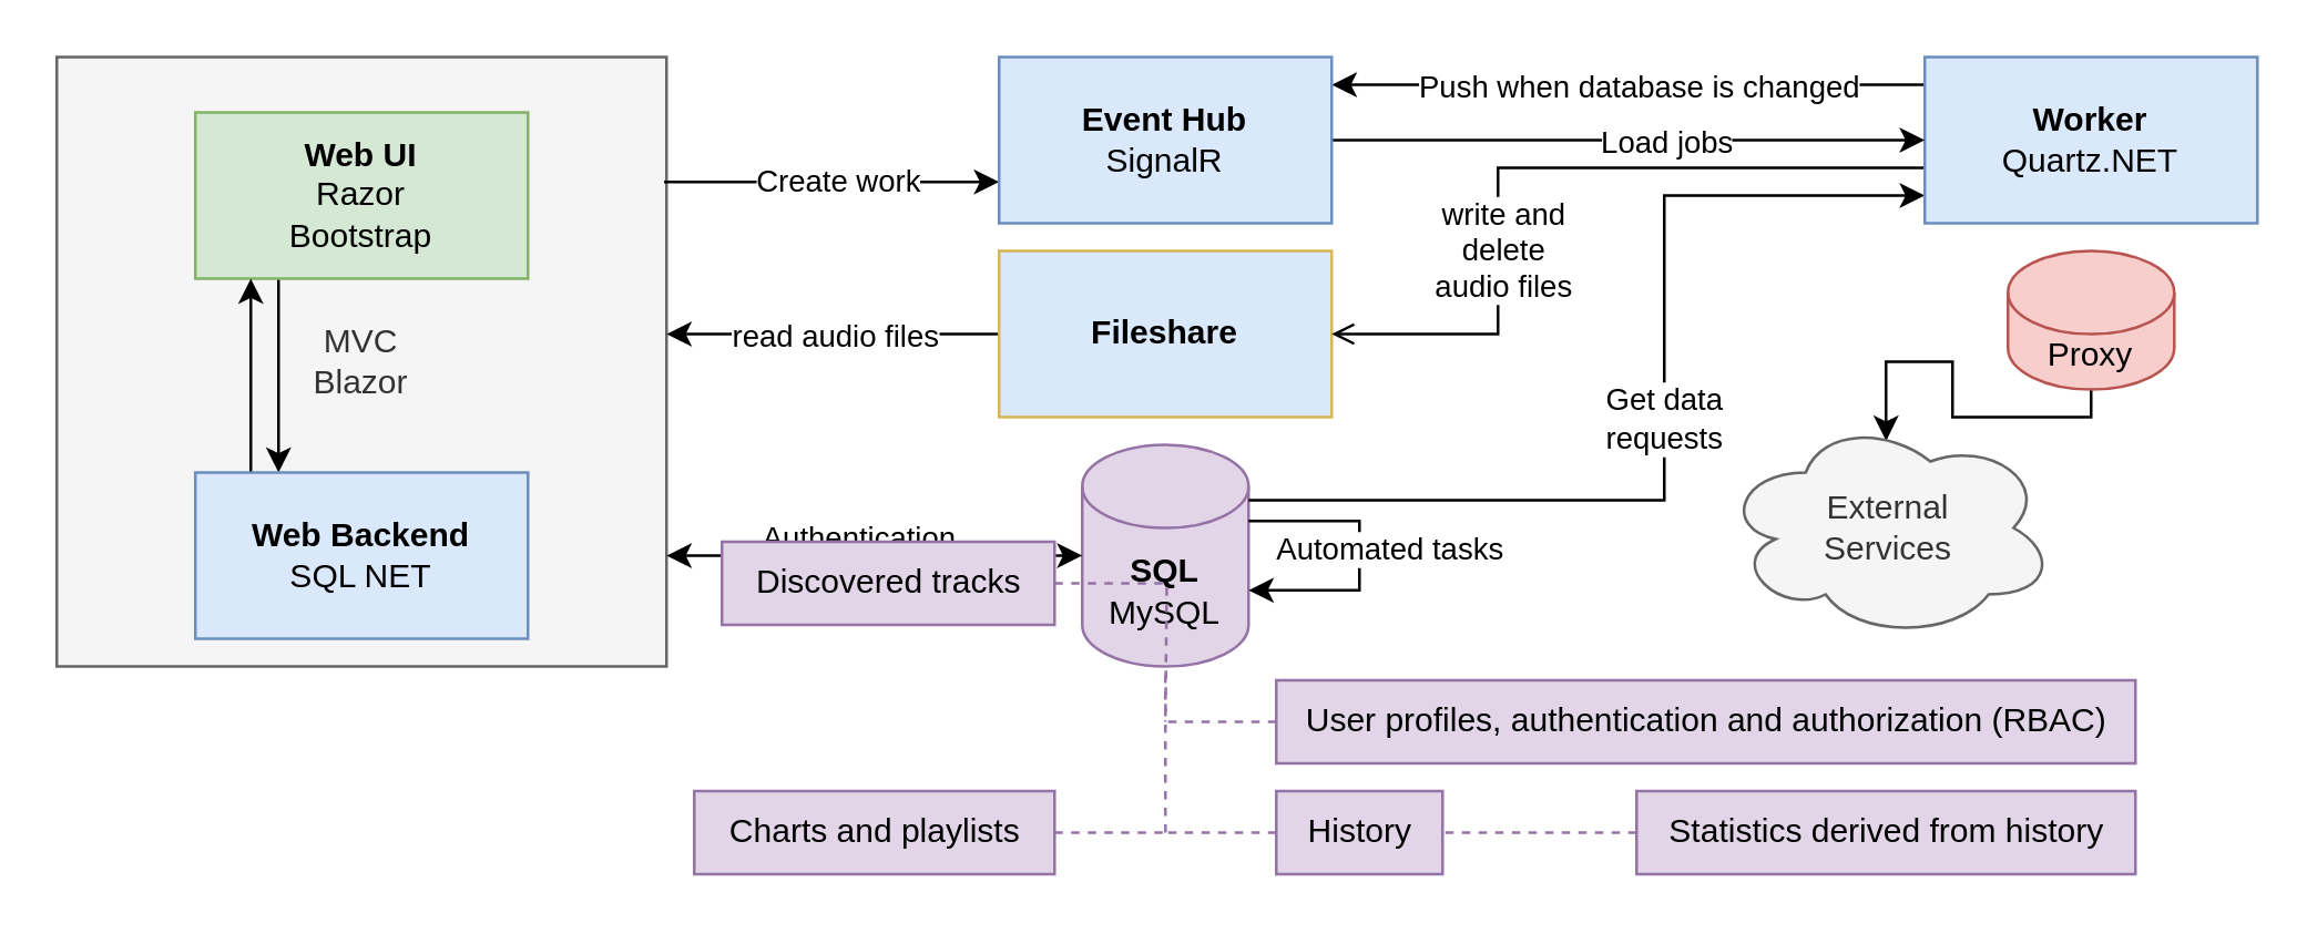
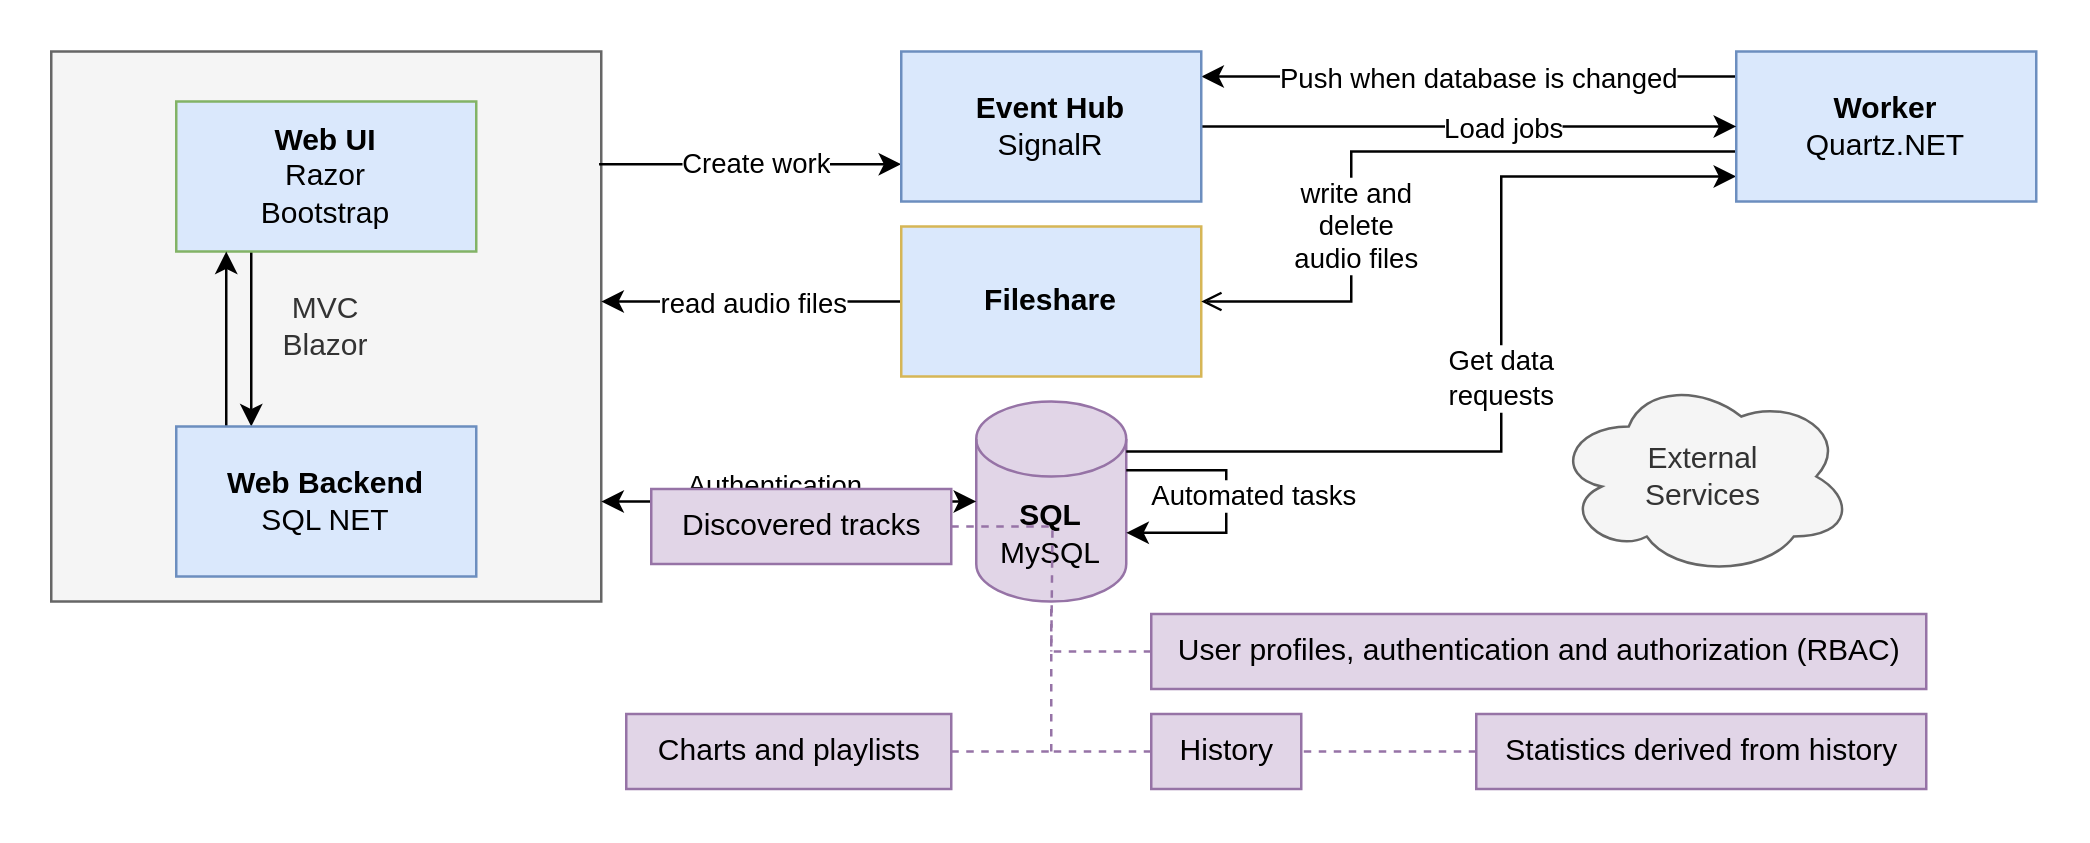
  <mxCell id="0" />
  <mxCell id="1" parent="0" />
  <mxCell id="2" value="&lt;b&gt;SQL&lt;/b&gt;&lt;br&gt;MySQL" style="shape=cylinder3;whiteSpace=wrap;html=1;boundedLbl=1;backgroundOutline=1;size=15;fillColor=#e1d5e7;strokeColor=#9673a6;" parent="1" vertex="1"><mxGeometry x="390" y="160" width="60" height="80" as="geometry" /></mxCell>
  <mxCell id="3" value="MVC&lt;br&gt;Blazor" style="whiteSpace=wrap;html=1;aspect=fixed;fillColor=#f5f5f5;strokeColor=#666666;fontColor=#333333;" parent="1" vertex="1"><mxGeometry x="20" y="20" width="220" height="220" as="geometry" /></mxCell>
  <mxCell id="4" style="edgeStyle=orthogonalEdgeStyle;rounded=0;orthogonalLoop=1;jettySize=auto;html=1;" parent="1" source="5" target="14" edge="1"><mxGeometry relative="1" as="geometry"><Array as="points"><mxPoint x="100" y="140" /><mxPoint x="100" y="140" /></Array></mxGeometry></mxCell>
- <mxCell id="5" value="&lt;b&gt;Web UI&lt;/b&gt;&lt;br&gt;Razor&lt;br&gt;Bootstrap" style="rounded=0;whiteSpace=wrap;html=1;fillColor=#d5e8d4;strokeColor=#82b366;" parent="1" vertex="1"><mxGeometry x="70" y="40" width="120" height="60" as="geometry" /></mxCell>
+ <mxCell id="5" value="&lt;b&gt;Web UI&lt;/b&gt;&lt;br&gt;Razor&lt;br&gt;Bootstrap" style="rounded=0;whiteSpace=wrap;html=1;fillColor=#dae8fc;strokeColor=#82b366;" parent="1" vertex="1"><mxGeometry x="70" y="40" width="120" height="60" as="geometry" /></mxCell>
  <mxCell id="6" style="edgeStyle=orthogonalEdgeStyle;rounded=0;orthogonalLoop=1;jettySize=auto;html=1;" parent="1" source="8" edge="1"><mxGeometry relative="1" as="geometry"><mxPoint x="240" y="120" as="targetPoint" /><Array as="points"><mxPoint x="240" y="120" /></Array></mxGeometry></mxCell>
  <mxCell id="7" value="read audio files" style="edgeLabel;html=1;align=center;verticalAlign=middle;resizable=0;points=[];" parent="6" vertex="1" connectable="0"><mxGeometry x="-0.067" relative="1" as="geometry"><mxPoint x="-4" as="offset" /></mxGeometry></mxCell>
  <mxCell id="8" value="&lt;b&gt;Fileshare&lt;/b&gt;" style="rounded=0;whiteSpace=wrap;html=1;fillColor=#dae8fc;strokeColor=#d6b656;" parent="1" vertex="1"><mxGeometry x="360" y="90" width="120" height="60" as="geometry" /></mxCell>
  <mxCell id="9" style="edgeStyle=orthogonalEdgeStyle;rounded=0;orthogonalLoop=1;jettySize=auto;html=1;" parent="1" source="14" target="5" edge="1"><mxGeometry relative="1" as="geometry"><Array as="points"><mxPoint x="90" y="140" /><mxPoint x="90" y="140" /></Array></mxGeometry></mxCell>
  <mxCell id="10" style="edgeStyle=orthogonalEdgeStyle;rounded=0;orthogonalLoop=1;jettySize=auto;html=1;startArrow=classic;startFill=1;" parent="1" target="2" edge="1"><mxGeometry relative="1" as="geometry"><Array as="points"><mxPoint x="240" y="200" /></Array><mxPoint x="240" y="200" as="sourcePoint" /></mxGeometry></mxCell>
  <mxCell id="11" value="Authentication,&lt;br&gt;Create data requests" style="edgeLabel;html=1;align=center;verticalAlign=middle;resizable=0;points=[];" parent="10" vertex="1" connectable="0"><mxGeometry x="0.27" relative="1" as="geometry"><mxPoint x="-25" as="offset" /></mxGeometry></mxCell>
  <mxCell id="12" style="edgeStyle=orthogonalEdgeStyle;rounded=0;orthogonalLoop=1;jettySize=auto;html=1;startArrow=none;startFill=0;endArrow=classic;endFill=1;exitX=0.996;exitY=0.205;exitDx=0;exitDy=0;exitPerimeter=0;" edge="1" parent="1" source="3" target="26"><mxGeometry relative="1" as="geometry"><mxPoint x="240" y="50" as="sourcePoint" /><Array as="points"><mxPoint x="300" y="65" /><mxPoint x="300" y="65" /></Array></mxGeometry></mxCell>
  <mxCell id="13" value="Create work" style="edgeLabel;html=1;align=center;verticalAlign=middle;resizable=0;points=[];" vertex="1" connectable="0" parent="12"><mxGeometry x="0.368" y="1" relative="1" as="geometry"><mxPoint x="-21" as="offset" /></mxGeometry></mxCell>
  <mxCell id="14" value="&lt;b&gt;Web Backend&lt;/b&gt;&lt;br&gt;SQL NET" style="rounded=0;whiteSpace=wrap;html=1;fillColor=#dae8fc;strokeColor=#6c8ebf;" parent="1" vertex="1"><mxGeometry x="70" y="170" width="120" height="60" as="geometry" /></mxCell>
- <mxCell id="15" style="edgeStyle=orthogonalEdgeStyle;rounded=0;orthogonalLoop=1;jettySize=auto;html=1;startArrow=none;entryX=0.492;entryY=0.107;entryDx=0;entryDy=0;entryPerimeter=0;" parent="1" source="39" target="23" edge="1"><mxGeometry relative="1" as="geometry"><Array as="points"><mxPoint x="754" y="150" /><mxPoint x="704" y="150" /><mxPoint x="704" y="130" /><mxPoint x="680" y="130" /><mxPoint x="680" y="149" /></Array></mxGeometry></mxCell>
  <mxCell id="16" style="edgeStyle=orthogonalEdgeStyle;rounded=0;orthogonalLoop=1;jettySize=auto;html=1;entryX=1;entryY=0.5;entryDx=0;entryDy=0;endArrow=open;" parent="1" source="22" target="8" edge="1"><mxGeometry relative="1" as="geometry"><Array as="points"><mxPoint x="540" y="60" /><mxPoint x="540" y="120" /></Array></mxGeometry></mxCell>
  <mxCell id="17" value="write and&lt;br&gt;delete&lt;br&gt;audio files" style="edgeLabel;html=1;align=center;verticalAlign=middle;resizable=0;points=[];" parent="16" vertex="1" connectable="0"><mxGeometry x="0.215" y="1" relative="1" as="geometry"><mxPoint y="17" as="offset" /></mxGeometry></mxCell>
  <mxCell id="18" style="edgeStyle=orthogonalEdgeStyle;rounded=0;orthogonalLoop=1;jettySize=auto;html=1;startArrow=classic;startFill=1;endArrow=none;endFill=0;" edge="1" parent="1" source="22"><mxGeometry relative="1" as="geometry"><mxPoint x="450" y="180" as="targetPoint" /><Array as="points"><mxPoint x="600" y="70" /><mxPoint x="600" y="180" /><mxPoint x="450" y="180" /></Array></mxGeometry></mxCell>
  <mxCell id="19" value="Get data&lt;br&gt;requests" style="edgeLabel;html=1;align=center;verticalAlign=middle;resizable=0;points=[];" vertex="1" connectable="0" parent="18"><mxGeometry x="-0.032" y="-1" relative="1" as="geometry"><mxPoint y="3" as="offset" /></mxGeometry></mxCell>
  <mxCell id="20" style="edgeStyle=orthogonalEdgeStyle;rounded=0;orthogonalLoop=1;jettySize=auto;html=1;startArrow=none;startFill=0;endArrow=classic;endFill=1;" edge="1" parent="1" source="22" target="26"><mxGeometry relative="1" as="geometry"><Array as="points"><mxPoint x="630" y="30" /><mxPoint x="630" y="30" /></Array></mxGeometry></mxCell>
  <mxCell id="21" value="Push when database is changed" style="edgeLabel;html=1;align=center;verticalAlign=middle;resizable=0;points=[];" vertex="1" connectable="0" parent="20"><mxGeometry x="0.298" y="2" relative="1" as="geometry"><mxPoint x="35" y="-2" as="offset" /></mxGeometry></mxCell>
  <mxCell id="22" value="&lt;b&gt;Worker&lt;/b&gt;&lt;br&gt;Quartz.NET" style="rounded=0;whiteSpace=wrap;html=1;fillColor=#dae8fc;strokeColor=#6c8ebf;" parent="1" vertex="1"><mxGeometry x="694" y="20" width="120" height="60" as="geometry" /></mxCell>
  <mxCell id="23" value="External&lt;br&gt;Services" style="ellipse;shape=cloud;whiteSpace=wrap;html=1;fillColor=#f5f5f5;fontColor=#333333;strokeColor=#666666;" parent="1" vertex="1"><mxGeometry x="621" y="150" width="120" height="80" as="geometry" /></mxCell>
  <mxCell id="24" style="edgeStyle=orthogonalEdgeStyle;rounded=0;orthogonalLoop=1;jettySize=auto;html=1;startArrow=none;startFill=0;endArrow=classic;endFill=1;" edge="1" parent="1" source="26" target="22"><mxGeometry relative="1" as="geometry" /></mxCell>
  <mxCell id="25" value="Load jobs" style="edgeLabel;html=1;align=center;verticalAlign=middle;resizable=0;points=[];" vertex="1" connectable="0" parent="24"><mxGeometry x="-0.331" relative="1" as="geometry"><mxPoint x="48" as="offset" /></mxGeometry></mxCell>
  <mxCell id="26" value="&lt;b&gt;Event Hub&lt;/b&gt;&lt;br&gt;SignalR" style="rounded=0;whiteSpace=wrap;html=1;fillColor=#dae8fc;strokeColor=#6c8ebf;" parent="1" vertex="1"><mxGeometry x="360" y="20" width="120" height="60" as="geometry" /></mxCell>
  <mxCell id="27" style="edgeStyle=orthogonalEdgeStyle;rounded=0;orthogonalLoop=1;jettySize=auto;html=1;startArrow=none;startFill=0;endArrow=classic;endFill=1;entryX=1;entryY=0;entryDx=0;entryDy=52.5;entryPerimeter=0;exitX=1;exitY=0;exitDx=0;exitDy=27.5;exitPerimeter=0;" edge="1" parent="1" source="2" target="2"><mxGeometry relative="1" as="geometry"><Array as="points"><mxPoint x="490" y="187" /><mxPoint x="490" y="213" /><mxPoint x="450" y="213" /></Array></mxGeometry></mxCell>
  <mxCell id="28" value="Automated tasks" style="edgeLabel;html=1;align=center;verticalAlign=middle;resizable=0;points=[];" vertex="1" connectable="0" parent="27"><mxGeometry x="-0.096" relative="1" as="geometry"><mxPoint x="10" y="3" as="offset" /></mxGeometry></mxCell>
  <mxCell id="29" style="edgeStyle=orthogonalEdgeStyle;rounded=0;orthogonalLoop=1;jettySize=auto;html=1;startArrow=none;startFill=0;endArrow=none;endFill=0;fillColor=#e1d5e7;strokeColor=#9673a6;dashed=1;" edge="1" parent="1" source="30"><mxGeometry relative="1" as="geometry"><mxPoint x="420" y="260" as="targetPoint" /></mxGeometry></mxCell>
  <mxCell id="30" value="User profiles, authentication and authorization (RBAC)" style="text;html=1;align=center;verticalAlign=middle;resizable=0;points=[];autosize=1;strokeColor=#9673a6;fillColor=#e1d5e7;" vertex="1" parent="1"><mxGeometry x="460" y="245" width="310" height="30" as="geometry" /></mxCell>
  <mxCell id="31" style="edgeStyle=orthogonalEdgeStyle;rounded=0;orthogonalLoop=1;jettySize=auto;html=1;dashed=1;startArrow=none;startFill=0;endArrow=none;endFill=0;fillColor=#e1d5e7;strokeColor=#9673a6;" edge="1" parent="1" source="32"><mxGeometry relative="1" as="geometry"><mxPoint x="420" y="260" as="targetPoint" /></mxGeometry></mxCell>
  <mxCell id="32" value="Discovered tracks" style="text;html=1;align=center;verticalAlign=middle;resizable=0;points=[];autosize=1;strokeColor=#9673a6;fillColor=#e1d5e7;" vertex="1" parent="1"><mxGeometry x="260" y="195" width="120" height="30" as="geometry" /></mxCell>
  <mxCell id="33" style="edgeStyle=orthogonalEdgeStyle;rounded=0;orthogonalLoop=1;jettySize=auto;html=1;dashed=1;startArrow=none;startFill=0;endArrow=none;endFill=0;fillColor=#e1d5e7;strokeColor=#9673a6;" edge="1" parent="1" source="34" target="38"><mxGeometry relative="1" as="geometry"><mxPoint x="420" y="300" as="targetPoint" /></mxGeometry></mxCell>
  <mxCell id="34" value="Statistics derived from history" style="text;html=1;align=center;verticalAlign=middle;resizable=0;points=[];autosize=1;strokeColor=#9673a6;fillColor=#e1d5e7;" vertex="1" parent="1"><mxGeometry x="590" y="285" width="180" height="30" as="geometry" /></mxCell>
  <mxCell id="35" style="edgeStyle=orthogonalEdgeStyle;rounded=0;orthogonalLoop=1;jettySize=auto;html=1;dashed=1;startArrow=none;startFill=0;endArrow=none;endFill=0;fillColor=#e1d5e7;strokeColor=#9673a6;" edge="1" parent="1" source="36"><mxGeometry relative="1" as="geometry"><mxPoint x="420" y="300" as="targetPoint" /></mxGeometry></mxCell>
  <mxCell id="36" value="Charts and playlists" style="text;html=1;align=center;verticalAlign=middle;resizable=0;points=[];autosize=1;strokeColor=#9673a6;fillColor=#e1d5e7;" vertex="1" parent="1"><mxGeometry x="250" y="285" width="130" height="30" as="geometry" /></mxCell>
  <mxCell id="37" style="edgeStyle=orthogonalEdgeStyle;rounded=0;orthogonalLoop=1;jettySize=auto;html=1;dashed=1;startArrow=none;startFill=0;endArrow=none;endFill=0;fillColor=#e1d5e7;strokeColor=#9673a6;" edge="1" parent="1" source="38"><mxGeometry relative="1" as="geometry"><mxPoint x="420" y="300" as="targetPoint" /></mxGeometry></mxCell>
  <mxCell id="38" value="History" style="text;html=1;align=center;verticalAlign=middle;resizable=0;points=[];autosize=1;strokeColor=#9673a6;fillColor=#e1d5e7;" vertex="1" parent="1"><mxGeometry x="460" y="285" width="60" height="30" as="geometry" /></mxCell>
- <mxCell id="39" value="Proxy" style="shape=cylinder3;whiteSpace=wrap;html=1;boundedLbl=1;backgroundOutline=1;size=15;fillColor=#f8cecc;strokeColor=#b85450;" vertex="1" parent="1"><mxGeometry x="724" y="90" width="60" height="50" as="geometry" /></mxCell>
  <mxCell id="40" value="" style="endArrow=none;html=1;rounded=0;dashed=1;fillColor=#e1d5e7;strokeColor=#9673a6;entryX=0.5;entryY=1;entryDx=0;entryDy=0;entryPerimeter=0;" edge="1" parent="1" target="2"><mxGeometry width="50" height="50" relative="1" as="geometry"><mxPoint x="420" y="300" as="sourcePoint" /><mxPoint x="450" y="260" as="targetPoint" /></mxGeometry></mxCell>
